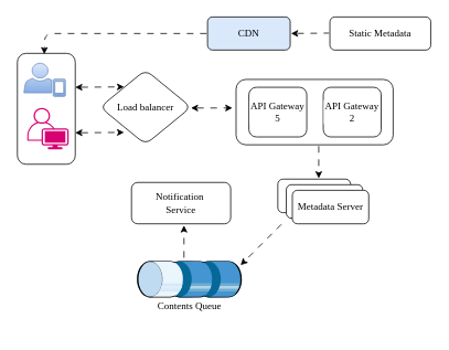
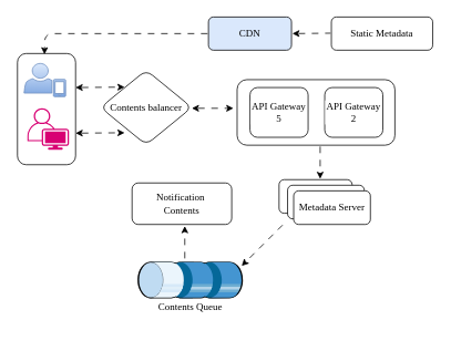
  <mxCell id="0" />
  <mxCell id="1" parent="0" />
  <mxCell id="2" value="" style="rounded=1;whiteSpace=wrap;html=1;hachureGap=4;strokeColor=default;align=center;verticalAlign=middle;fontFamily=Architects Daughter;fontSource=https%3A%2F%2Ffonts.googleapis.com%2Fcss%3Ffamily%3DArchitects%2BDaughter;fontSize=12;fontColor=default;labelBackgroundColor=default;fillColor=default;" vertex="1" parent="1"><mxGeometry x="20" y="64" width="70" height="134" as="geometry" /></mxCell>
  <mxCell id="3" value="" style="points=[[0.35,0,0],[0.98,0.51,0],[1,0.71,0],[0.67,1,0],[0,0.795,0],[0,0.65,0]];verticalLabelPosition=bottom;sketch=0;html=1;verticalAlign=top;aspect=fixed;align=center;pointerEvents=1;shape=mxgraph.cisco19.user;fillColor=#d80073;strokeColor=#A50040;hachureGap=4;jiggle=2;curveFitting=1;fontFamily=Architects Daughter;fontSource=https%3A%2F%2Ffonts.googleapis.com%2Fcss%3Ffamily%3DArchitects%2BDaughter;fontColor=#ffffff;" vertex="1" parent="1"><mxGeometry x="32" y="130" width="50" height="50" as="geometry" /></mxCell>
  <mxCell id="4" value="" style="sketch=0;pointerEvents=1;shadow=0;dashed=0;html=1;strokeColor=#6c8ebf;fillColor=#dae8fc;labelPosition=center;verticalLabelPosition=bottom;verticalAlign=top;outlineConnect=0;align=center;shape=mxgraph.office.users.mobile_user;hachureGap=4;jiggle=2;curveFitting=1;fontFamily=Architects Daughter;fontSource=https%3A%2F%2Ffonts.googleapis.com%2Fcss%3Ffamily%3DArchitects%2BDaughter;fillStyle=solid;gradientColor=#7ea6e0;" vertex="1" parent="1"><mxGeometry x="28" y="76" width="50" height="40" as="geometry" /></mxCell>
  <mxCell id="5" value="" style="endArrow=classic;startArrow=classic;html=1;rounded=0;hachureGap=4;fontFamily=Architects Daughter;fontSource=https%3A%2F%2Ffonts.googleapis.com%2Fcss%3Ffamily%3DArchitects%2BDaughter;flowAnimation=1;entryX=-0.02;entryY=0.193;entryDx=0;entryDy=0;entryPerimeter=0;" edge="1" parent="1"><mxGeometry width="50" height="50" relative="1" as="geometry"><mxPoint x="90" y="160" as="sourcePoint" /><mxPoint x="149" y="159.5" as="targetPoint" /></mxGeometry></mxCell>
  <mxCell id="6" value="" style="endArrow=classic;startArrow=classic;html=1;rounded=0;hachureGap=4;fontFamily=Architects Daughter;fontSource=https%3A%2F%2Ffonts.googleapis.com%2Fcss%3Ffamily%3DArchitects%2BDaughter;flowAnimation=1;entryX=-0.02;entryY=0.193;entryDx=0;entryDy=0;entryPerimeter=0;" edge="1" parent="1"><mxGeometry width="50" height="50" relative="1" as="geometry"><mxPoint x="90" y="105" as="sourcePoint" /><mxPoint x="149" y="104.5" as="targetPoint" /></mxGeometry></mxCell>
  <mxCell id="7" value="&lt;font face=&quot;Verdana&quot;&gt;CDN&lt;/font&gt;" style="rounded=1;whiteSpace=wrap;html=1;hachureGap=4;fontFamily=Architects Daughter;fontSource=https%3A%2F%2Ffonts.googleapis.com%2Fcss%3Ffamily%3DArchitects%2BDaughter;fillColor=#dae8fc;" vertex="1" parent="1"><mxGeometry x="250" y="20" width="100" height="40" as="geometry" /></mxCell>
  <mxCell id="8" value="&lt;font face=&quot;Verdana&quot;&gt;Static Metadata&lt;/font&gt;" style="rounded=1;whiteSpace=wrap;html=1;hachureGap=4;strokeColor=default;align=center;verticalAlign=middle;fontFamily=Architects Daughter;fontSource=https%3A%2F%2Ffonts.googleapis.com%2Fcss%3Ffamily%3DArchitects%2BDaughter;fontSize=12;fontColor=default;labelBackgroundColor=default;fillColor=default;" vertex="1" parent="1"><mxGeometry x="398" y="20" width="122" height="40" as="geometry" /></mxCell>
  <mxCell id="9" value="" style="endArrow=none;startArrow=classic;html=1;rounded=0;hachureGap=4;strokeColor=default;align=center;verticalAlign=middle;fontFamily=Architects Daughter;fontSource=https%3A%2F%2Ffonts.googleapis.com%2Fcss%3Ffamily%3DArchitects%2BDaughter;fontSize=12;fontColor=default;labelBackgroundColor=default;flowAnimation=1;endFill=0;" edge="1" parent="1"><mxGeometry width="50" height="50" relative="1" as="geometry"><mxPoint x="351" y="40" as="sourcePoint" /><mxPoint x="397" y="39.5" as="targetPoint" /></mxGeometry></mxCell>
  <mxCell id="10" value="" style="endArrow=classic;startArrow=classic;html=1;rounded=0;hachureGap=4;strokeColor=default;align=center;verticalAlign=middle;fontFamily=Architects Daughter;fontSource=https%3A%2F%2Ffonts.googleapis.com%2Fcss%3Ffamily%3DArchitects%2BDaughter;fontSize=12;fontColor=default;labelBackgroundColor=default;flowAnimation=1;" edge="1" parent="1"><mxGeometry width="50" height="50" relative="1" as="geometry"><mxPoint x="230" y="130" as="sourcePoint" /><mxPoint x="280" y="130" as="targetPoint" /></mxGeometry></mxCell>
- <mxCell id="11" value="&lt;font face=&quot;Verdana&quot;&gt;Load balancer&lt;/font&gt;" style="rhombus;whiteSpace=wrap;html=1;rounded=1;hachureGap=4;strokeColor=default;align=center;verticalAlign=middle;fontFamily=Architects Daughter;fontSource=https%3A%2F%2Ffonts.googleapis.com%2Fcss%3Ffamily%3DArchitects%2BDaughter;fontSize=12;fontColor=default;labelBackgroundColor=default;fillColor=default;" vertex="1" parent="1"><mxGeometry x="120" y="84" width="110" height="90" as="geometry" /></mxCell>
+ <mxCell id="11" value="&lt;font face=&quot;Verdana&quot;&gt;Contents balancer&lt;/font&gt;" style="rhombus;whiteSpace=wrap;html=1;rounded=1;hachureGap=4;strokeColor=default;align=center;verticalAlign=middle;fontFamily=Architects Daughter;fontSource=https%3A%2F%2Ffonts.googleapis.com%2Fcss%3Ffamily%3DArchitects%2BDaughter;fontSize=12;fontColor=default;labelBackgroundColor=default;fillColor=default;" vertex="1" parent="1"><mxGeometry x="120" y="84" width="110" height="90" as="geometry" /></mxCell>
  <mxCell id="12" value="" style="rounded=1;whiteSpace=wrap;html=1;hachureGap=4;fontFamily=Architects Daughter;fontSource=https%3A%2F%2Ffonts.googleapis.com%2Fcss%3Ffamily%3DArchitects%2BDaughter;rotation=90;" vertex="1" parent="1"><mxGeometry x="340" y="40" width="79" height="190" as="geometry" /></mxCell>
  <mxCell id="13" value="&lt;font face=&quot;Verdana&quot;&gt;API Gateway 5&lt;/font&gt;" style="rounded=1;whiteSpace=wrap;html=1;hachureGap=4;strokeColor=default;align=center;verticalAlign=middle;fontFamily=Architects Daughter;fontSource=https%3A%2F%2Ffonts.googleapis.com%2Fcss%3Ffamily%3DArchitects%2BDaughter;fontSize=12;fontColor=default;labelBackgroundColor=default;fillColor=default;" vertex="1" parent="1"><mxGeometry x="300" y="105" width="70" height="60" as="geometry" /></mxCell>
  <mxCell id="14" value="&lt;font face=&quot;Verdana&quot;&gt;API Gateway 2&lt;/font&gt;" style="rounded=1;whiteSpace=wrap;html=1;hachureGap=4;strokeColor=default;align=center;verticalAlign=middle;fontFamily=Architects Daughter;fontSource=https%3A%2F%2Ffonts.googleapis.com%2Fcss%3Ffamily%3DArchitects%2BDaughter;fontSize=12;fontColor=default;labelBackgroundColor=default;fillColor=default;" vertex="1" parent="1"><mxGeometry x="390" y="105" width="70" height="60" as="geometry" /></mxCell>
  <mxCell id="15" value="" style="endArrow=classic;html=1;rounded=1;hachureGap=4;strokeColor=default;align=center;verticalAlign=middle;fontFamily=Architects Daughter;fontSource=https%3A%2F%2Ffonts.googleapis.com%2Fcss%3Ffamily%3DArchitects%2BDaughter;fontSize=12;fontColor=default;labelBackgroundColor=default;flowAnimation=1;curved=0;" edge="1" parent="1"><mxGeometry width="50" height="50" relative="1" as="geometry"><mxPoint x="250" y="40" as="sourcePoint" /><mxPoint x="52.5" y="65" as="targetPoint" /><Array as="points"><mxPoint x="53" y="40" /></Array></mxGeometry></mxCell>
  <mxCell id="16" value="" style="group" vertex="1" connectable="0" parent="1"><mxGeometry x="335" y="216" width="110" height="54" as="geometry" /></mxCell>
  <mxCell id="17" value="" style="rounded=1;whiteSpace=wrap;html=1;hachureGap=4;strokeColor=default;align=center;verticalAlign=middle;fontFamily=Architects Daughter;fontSource=https%3A%2F%2Ffonts.googleapis.com%2Fcss%3Ffamily%3DArchitects%2BDaughter;fontSize=12;fontColor=default;labelBackgroundColor=default;fillColor=default;" vertex="1" parent="16"><mxGeometry width="88" height="40.5" as="geometry" /></mxCell>
  <mxCell id="18" value="" style="rounded=1;whiteSpace=wrap;html=1;hachureGap=4;strokeColor=default;align=center;verticalAlign=middle;fontFamily=Architects Daughter;fontSource=https%3A%2F%2Ffonts.googleapis.com%2Fcss%3Ffamily%3DArchitects%2BDaughter;fontSize=12;fontColor=default;labelBackgroundColor=default;fillColor=default;" vertex="1" parent="16"><mxGeometry x="10.267" y="6.75" width="92.4" height="40.5" as="geometry" /></mxCell>
  <mxCell id="19" value="&lt;font face=&quot;Verdana&quot;&gt;Metadata Server&lt;/font&gt;" style="rounded=1;whiteSpace=wrap;html=1;hachureGap=4;strokeColor=default;align=center;verticalAlign=middle;fontFamily=Architects Daughter;fontSource=https%3A%2F%2Ffonts.googleapis.com%2Fcss%3Ffamily%3DArchitects%2BDaughter;fontSize=12;fontColor=default;labelBackgroundColor=default;fillColor=default;" vertex="1" parent="16"><mxGeometry x="17.6" y="13.5" width="92.4" height="40.5" as="geometry" /></mxCell>
  <mxCell id="20" value="" style="endArrow=classic;html=1;rounded=0;hachureGap=4;strokeColor=default;align=center;verticalAlign=middle;fontFamily=Architects Daughter;fontSource=https%3A%2F%2Ffonts.googleapis.com%2Fcss%3Ffamily%3DArchitects%2BDaughter;fontSize=12;fontColor=default;labelBackgroundColor=default;flowAnimation=1;" edge="1" parent="1"><mxGeometry width="50" height="50" relative="1" as="geometry"><mxPoint x="384.5" y="175" as="sourcePoint" /><mxPoint x="384.5" y="215" as="targetPoint" /></mxGeometry></mxCell>
  <mxCell id="21" value="" style="group" vertex="1" connectable="0" parent="1"><mxGeometry x="163" y="315" width="130" height="70" as="geometry" /></mxCell>
  <mxCell id="22" value="" style="shadow=0;dashed=0;html=1;labelPosition=center;verticalLabelPosition=bottom;verticalAlign=top;align=center;outlineConnect=0;shape=mxgraph.veeam.3d.medium_datastore;rounded=1;hachureGap=4;strokeColor=default;fontFamily=Architects Daughter;fontSource=https%3A%2F%2Ffonts.googleapis.com%2Fcss%3Ffamily%3DArchitects%2BDaughter;fontSize=12;labelBackgroundColor=default;fillColor=#0000CC;rotation=-90;" vertex="1" parent="21"><mxGeometry x="43" y="-41.5" width="44" height="127" as="geometry" /></mxCell>
  <mxCell id="23" value="&lt;font face=&quot;Verdana&quot;&gt;Contents Queue&lt;/font&gt;" style="text;html=1;align=center;verticalAlign=middle;resizable=0;points=[];autosize=1;strokeColor=none;fillColor=none;fontFamily=Architects Daughter;fontSource=https%3A%2F%2Ffonts.googleapis.com%2Fcss%3Ffamily%3DArchitects%2BDaughter;fontSize=12;fontColor=default;labelBackgroundColor=default;" vertex="1" parent="21"><mxGeometry y="40" width="130" height="30" as="geometry" /></mxCell>
- <mxCell id="24" value="&lt;font face=&quot;Verdana&quot;&gt;Notification&amp;nbsp;&lt;/font&gt;&lt;div&gt;&lt;font face=&quot;Verdana&quot;&gt;Service&lt;/font&gt;&lt;/div&gt;" style="rounded=1;whiteSpace=wrap;html=1;hachureGap=4;strokeColor=default;align=center;verticalAlign=middle;fontFamily=Architects Daughter;fontSource=https%3A%2F%2Ffonts.googleapis.com%2Fcss%3Ffamily%3DArchitects%2BDaughter;fontSize=12;fontColor=default;labelBackgroundColor=default;fillColor=default;" vertex="1" parent="1"><mxGeometry x="158" y="220" width="120" height="50" as="geometry" /></mxCell>
+ <mxCell id="24" value="&lt;font face=&quot;Verdana&quot;&gt;Notification&amp;nbsp;&lt;/font&gt;&lt;div&gt;&lt;font face=&quot;Verdana&quot;&gt;Contents&lt;/font&gt;&lt;/div&gt;" style="rounded=1;whiteSpace=wrap;html=1;hachureGap=4;strokeColor=default;align=center;verticalAlign=middle;fontFamily=Architects Daughter;fontSource=https%3A%2F%2Ffonts.googleapis.com%2Fcss%3Ffamily%3DArchitects%2BDaughter;fontSize=12;fontColor=default;labelBackgroundColor=default;fillColor=default;" vertex="1" parent="1"><mxGeometry x="158" y="220" width="120" height="50" as="geometry" /></mxCell>
  <mxCell id="25" value="" style="endArrow=classic;html=1;rounded=0;hachureGap=4;strokeColor=default;align=center;verticalAlign=middle;fontFamily=Architects Daughter;fontSource=https%3A%2F%2Ffonts.googleapis.com%2Fcss%3Ffamily%3DArchitects%2BDaughter;fontSize=12;fontColor=default;labelBackgroundColor=default;flowAnimation=1;" edge="1" parent="1"><mxGeometry width="50" height="50" relative="1" as="geometry"><mxPoint x="340" y="270" as="sourcePoint" /><mxPoint x="290" y="320" as="targetPoint" /></mxGeometry></mxCell>
  <mxCell id="26" value="" style="endArrow=classic;html=1;rounded=0;hachureGap=4;strokeColor=default;align=center;verticalAlign=middle;fontFamily=Architects Daughter;fontSource=https%3A%2F%2Ffonts.googleapis.com%2Fcss%3Ffamily%3DArchitects%2BDaughter;fontSize=12;fontColor=default;labelBackgroundColor=default;flowAnimation=1;" edge="1" parent="1"><mxGeometry width="50" height="50" relative="1" as="geometry"><mxPoint x="221.5" y="312" as="sourcePoint" /><mxPoint x="221.5" y="272" as="targetPoint" /></mxGeometry></mxCell>
